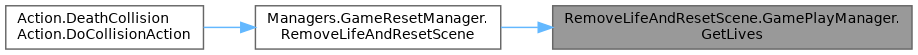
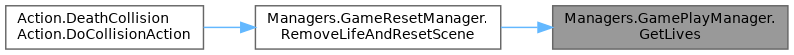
  digraph {
    rankdir=RL
    node [color=grey40 fillcolor=white fontname=Helvetica fontsize=10 shape=box style=filled]
    edge [color=steelblue1 dir=back fontname=Helvetica fontsize=10 labelfontname=Helvetica labelfontsize=10 style=solid]
-   n1 [color=gray40 fillcolor=grey60 fontcolor=black height=0.2 label="RemoveLifeAndResetScene.GamePlayManager.\lGetLives" width=0.4]
+   n1 [color=gray40 fillcolor=grey60 fontcolor=black height=0.2 label="Managers.GamePlayManager.\lGetLives" width=0.4]
    n2 [height=0.2 label="Managers.GameResetManager.\lRemoveLifeAndResetScene" width=0.4]
    n3 [height=0.2 label="Action.DeathCollision\lAction.DoCollisionAction" width=0.4]
    n1 -> n2
    n2 -> n3
  }
